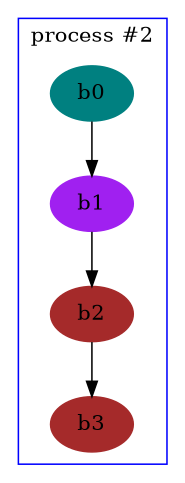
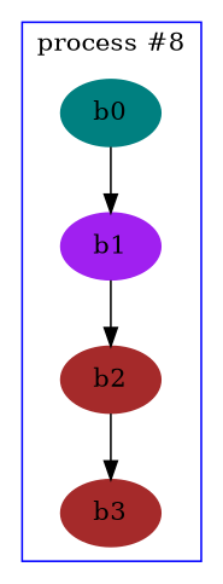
  digraph {
    node [style=filled color=brown]
    b0 [color=teal]
    b1 [color=purple]
    b2
    b3
    subgraph cluster_1 {
      color=blue
-     label="process #2"
+     label="process #8"
      b0
      b1
      b2
      b3
    }
    b0 -> b1
    b1 -> b2
    b2 -> b3
  }
